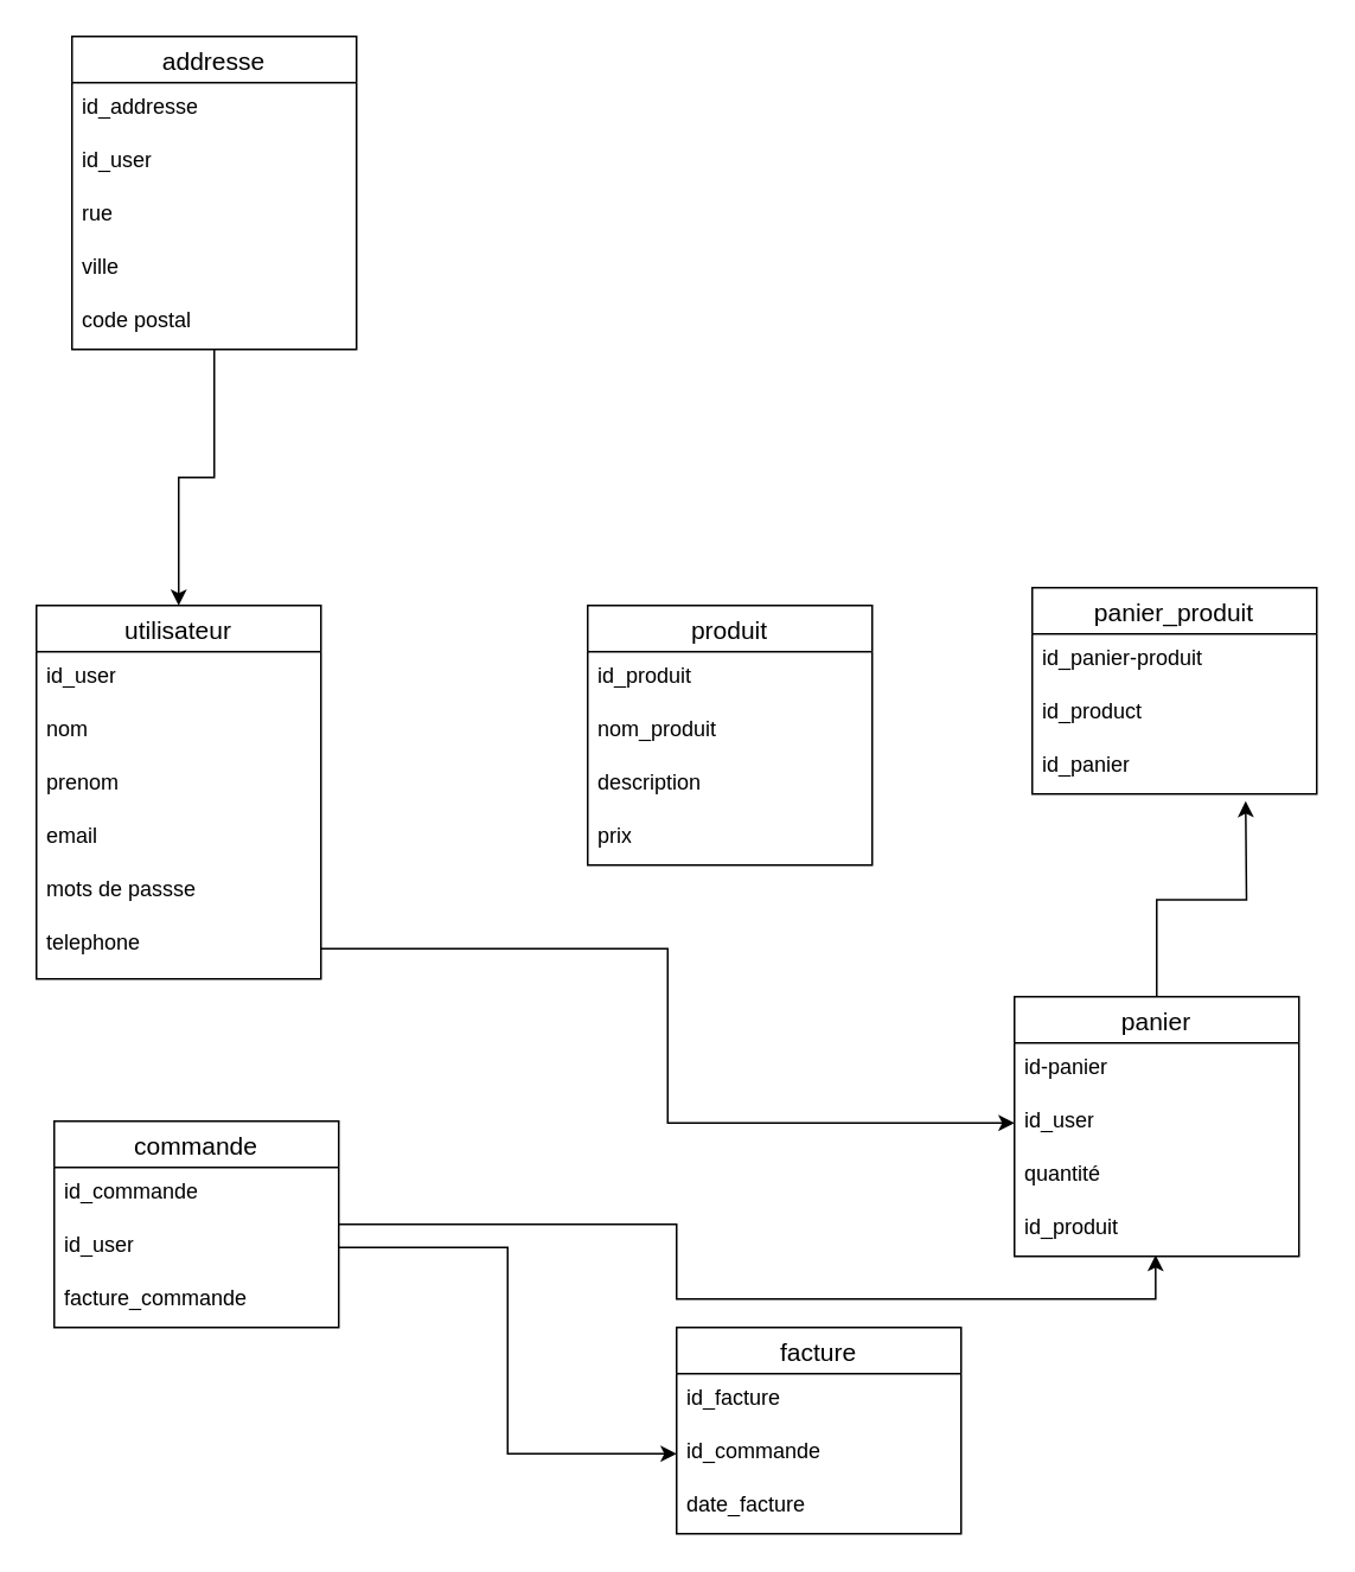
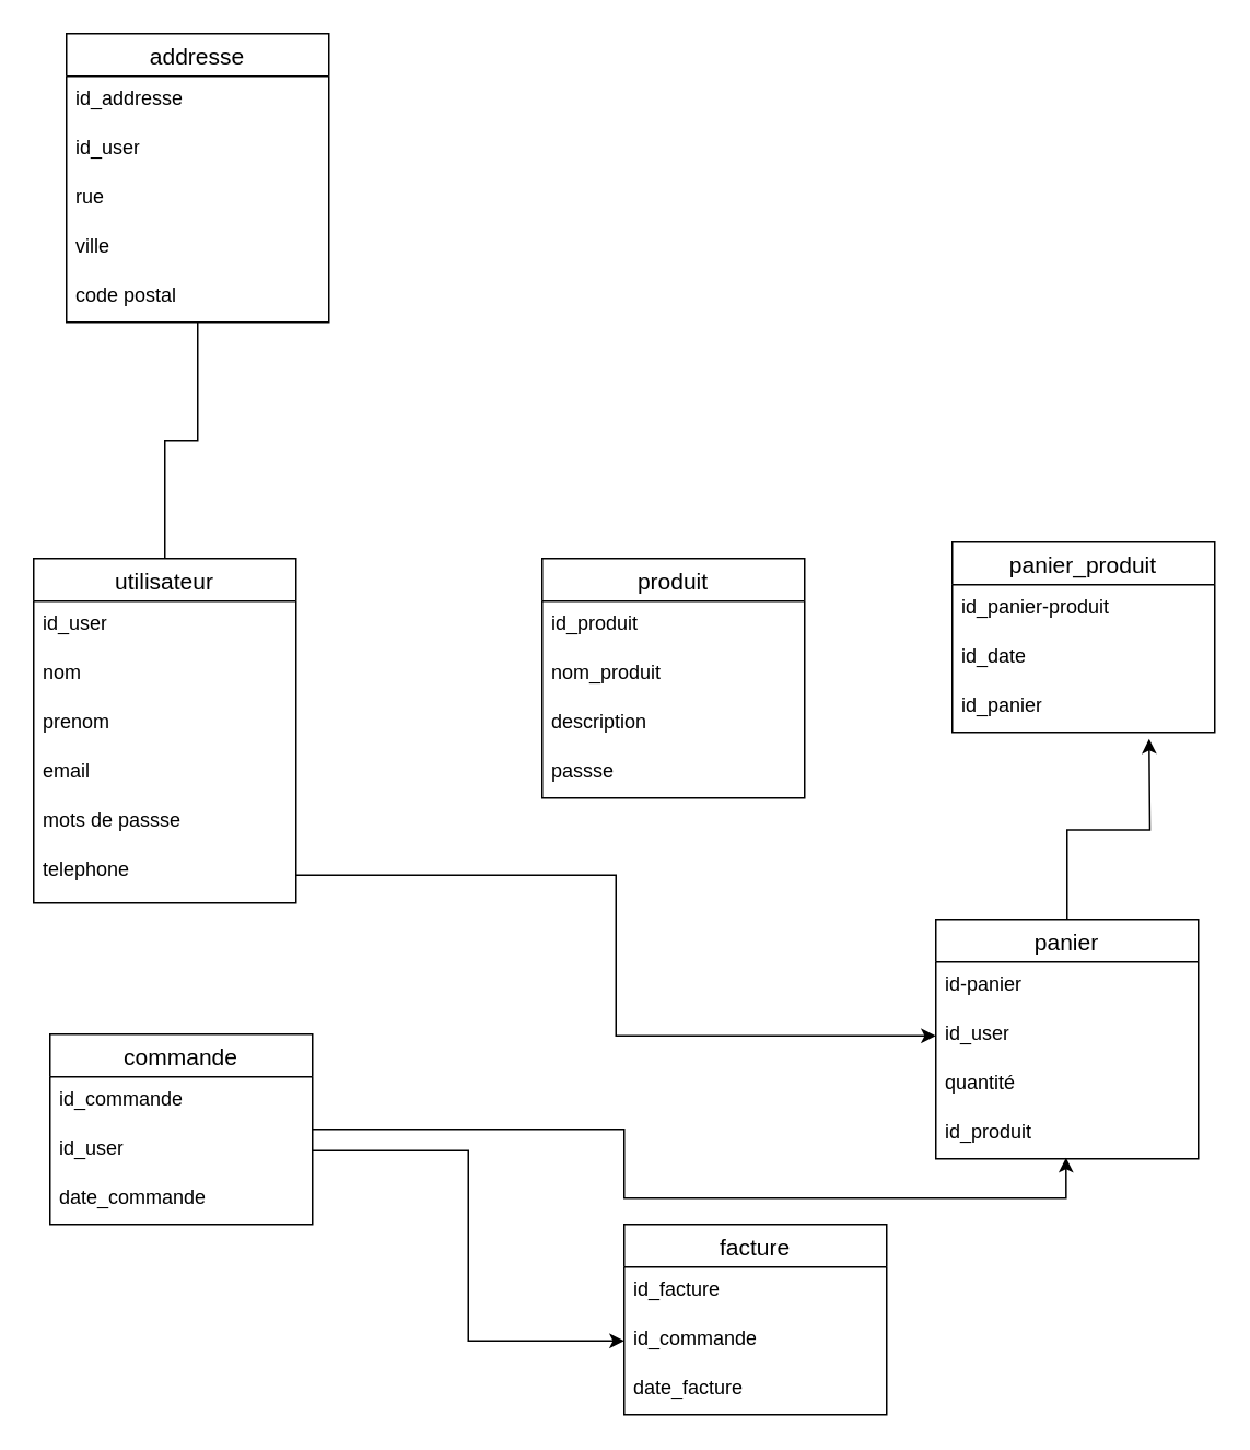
  <mxCell id="0" />
  <mxCell id="1" parent="0" />
  <mxCell id="2" value="utilisateur" style="swimlane;fontStyle=0;childLayout=stackLayout;horizontal=1;startSize=26;horizontalStack=0;resizeParent=1;resizeParentMax=0;resizeLast=0;collapsible=1;marginBottom=0;align=center;fontSize=14;" parent="1" vertex="1"><mxGeometry x="20" y="340" width="160" height="210" as="geometry" /></mxCell>
  <mxCell id="3" value="id_user" style="text;strokeColor=none;fillColor=none;spacingLeft=4;spacingRight=4;overflow=hidden;rotatable=0;points=[[0,0.5],[1,0.5]];portConstraint=eastwest;fontSize=12;whiteSpace=wrap;html=1;" parent="2" vertex="1"><mxGeometry y="26" width="160" height="30" as="geometry" /></mxCell>
  <mxCell id="4" value="nom" style="text;strokeColor=none;fillColor=none;spacingLeft=4;spacingRight=4;overflow=hidden;rotatable=0;points=[[0,0.5],[1,0.5]];portConstraint=eastwest;fontSize=12;whiteSpace=wrap;html=1;" parent="2" vertex="1"><mxGeometry y="56" width="160" height="30" as="geometry" /></mxCell>
  <mxCell id="5" value="prenom" style="text;strokeColor=none;fillColor=none;spacingLeft=4;spacingRight=4;overflow=hidden;rotatable=0;points=[[0,0.5],[1,0.5]];portConstraint=eastwest;fontSize=12;whiteSpace=wrap;html=1;" parent="2" vertex="1"><mxGeometry y="86" width="160" height="30" as="geometry" /></mxCell>
  <mxCell id="6" value="email" style="text;strokeColor=none;fillColor=none;spacingLeft=4;spacingRight=4;overflow=hidden;rotatable=0;points=[[0,0.5],[1,0.5]];portConstraint=eastwest;fontSize=12;whiteSpace=wrap;html=1;" parent="2" vertex="1"><mxGeometry y="116" width="160" height="30" as="geometry" /></mxCell>
  <mxCell id="7" value="mots de passse" style="text;strokeColor=none;fillColor=none;spacingLeft=4;spacingRight=4;overflow=hidden;rotatable=0;points=[[0,0.5],[1,0.5]];portConstraint=eastwest;fontSize=12;whiteSpace=wrap;html=1;" parent="2" vertex="1"><mxGeometry y="146" width="160" height="30" as="geometry" /></mxCell>
  <mxCell id="8" value="telephone" style="text;strokeColor=none;fillColor=none;spacingLeft=4;spacingRight=4;overflow=hidden;rotatable=0;points=[[0,0.5],[1,0.5]];portConstraint=eastwest;fontSize=12;whiteSpace=wrap;html=1;" parent="2" vertex="1"><mxGeometry y="176" width="160" height="34" as="geometry" /></mxCell>
  <mxCell id="9" value="produit" style="swimlane;fontStyle=0;childLayout=stackLayout;horizontal=1;startSize=26;horizontalStack=0;resizeParent=1;resizeParentMax=0;resizeLast=0;collapsible=1;marginBottom=0;align=center;fontSize=14;" parent="1" vertex="1"><mxGeometry x="330" y="340" width="160" height="146" as="geometry" /></mxCell>
  <mxCell id="10" value="id_produit" style="text;strokeColor=none;fillColor=none;spacingLeft=4;spacingRight=4;overflow=hidden;rotatable=0;points=[[0,0.5],[1,0.5]];portConstraint=eastwest;fontSize=12;whiteSpace=wrap;html=1;" parent="9" vertex="1"><mxGeometry y="26" width="160" height="30" as="geometry" /></mxCell>
  <mxCell id="11" value="nom_produit" style="text;strokeColor=none;fillColor=none;spacingLeft=4;spacingRight=4;overflow=hidden;rotatable=0;points=[[0,0.5],[1,0.5]];portConstraint=eastwest;fontSize=12;whiteSpace=wrap;html=1;" parent="9" vertex="1"><mxGeometry y="56" width="160" height="30" as="geometry" /></mxCell>
  <mxCell id="12" value="description" style="text;strokeColor=none;fillColor=none;spacingLeft=4;spacingRight=4;overflow=hidden;rotatable=0;points=[[0,0.5],[1,0.5]];portConstraint=eastwest;fontSize=12;whiteSpace=wrap;html=1;" parent="9" vertex="1"><mxGeometry y="86" width="160" height="30" as="geometry" /></mxCell>
- <mxCell id="13" value="prix" style="text;strokeColor=none;fillColor=none;spacingLeft=4;spacingRight=4;overflow=hidden;rotatable=0;points=[[0,0.5],[1,0.5]];portConstraint=eastwest;fontSize=12;whiteSpace=wrap;html=1;" parent="9" vertex="1"><mxGeometry y="116" width="160" height="30" as="geometry" /></mxCell>
+ <mxCell id="13" value="passse" style="text;strokeColor=none;fillColor=none;spacingLeft=4;spacingRight=4;overflow=hidden;rotatable=0;points=[[0,0.5],[1,0.5]];portConstraint=eastwest;fontSize=12;whiteSpace=wrap;html=1;" parent="9" vertex="1"><mxGeometry y="116" width="160" height="30" as="geometry" /></mxCell>
  <mxCell id="14" value="commande" style="swimlane;fontStyle=0;childLayout=stackLayout;horizontal=1;startSize=26;horizontalStack=0;resizeParent=1;resizeParentMax=0;resizeLast=0;collapsible=1;marginBottom=0;align=center;fontSize=14;" parent="1" vertex="1"><mxGeometry x="30" y="630" width="160" height="116" as="geometry" /></mxCell>
  <mxCell id="15" value="id_commande" style="text;strokeColor=none;fillColor=none;spacingLeft=4;spacingRight=4;overflow=hidden;rotatable=0;points=[[0,0.5],[1,0.5]];portConstraint=eastwest;fontSize=12;whiteSpace=wrap;html=1;" parent="14" vertex="1"><mxGeometry y="26" width="160" height="30" as="geometry" /></mxCell>
  <mxCell id="16" value="id_user" style="text;strokeColor=none;fillColor=none;spacingLeft=4;spacingRight=4;overflow=hidden;rotatable=0;points=[[0,0.5],[1,0.5]];portConstraint=eastwest;fontSize=12;whiteSpace=wrap;html=1;" parent="14" vertex="1"><mxGeometry y="56" width="160" height="30" as="geometry" /></mxCell>
- <mxCell id="17" value="facture_commande" style="text;strokeColor=none;fillColor=none;spacingLeft=4;spacingRight=4;overflow=hidden;rotatable=0;points=[[0,0.5],[1,0.5]];portConstraint=eastwest;fontSize=12;whiteSpace=wrap;html=1;" parent="14" vertex="1"><mxGeometry y="86" width="160" height="30" as="geometry" /></mxCell>
+ <mxCell id="17" value="date_commande" style="text;strokeColor=none;fillColor=none;spacingLeft=4;spacingRight=4;overflow=hidden;rotatable=0;points=[[0,0.5],[1,0.5]];portConstraint=eastwest;fontSize=12;whiteSpace=wrap;html=1;" parent="14" vertex="1"><mxGeometry y="86" width="160" height="30" as="geometry" /></mxCell>
  <mxCell id="18" value="facture" style="swimlane;fontStyle=0;childLayout=stackLayout;horizontal=1;startSize=26;horizontalStack=0;resizeParent=1;resizeParentMax=0;resizeLast=0;collapsible=1;marginBottom=0;align=center;fontSize=14;" parent="1" vertex="1"><mxGeometry x="380" y="746" width="160" height="116" as="geometry" /></mxCell>
  <mxCell id="19" value="id_facture" style="text;strokeColor=none;fillColor=none;spacingLeft=4;spacingRight=4;overflow=hidden;rotatable=0;points=[[0,0.5],[1,0.5]];portConstraint=eastwest;fontSize=12;whiteSpace=wrap;html=1;" parent="18" vertex="1"><mxGeometry y="26" width="160" height="30" as="geometry" /></mxCell>
  <mxCell id="20" value="id_commande" style="text;strokeColor=none;fillColor=none;spacingLeft=4;spacingRight=4;overflow=hidden;rotatable=0;points=[[0,0.5],[1,0.5]];portConstraint=eastwest;fontSize=12;whiteSpace=wrap;html=1;" parent="18" vertex="1"><mxGeometry y="56" width="160" height="30" as="geometry" /></mxCell>
  <mxCell id="21" value="date_facture" style="text;strokeColor=none;fillColor=none;spacingLeft=4;spacingRight=4;overflow=hidden;rotatable=0;points=[[0,0.5],[1,0.5]];portConstraint=eastwest;fontSize=12;whiteSpace=wrap;html=1;" parent="18" vertex="1"><mxGeometry y="86" width="160" height="30" as="geometry" /></mxCell>
  <mxCell id="22" style="edgeStyle=orthogonalEdgeStyle;rounded=0;orthogonalLoop=1;jettySize=auto;html=1;" parent="1" source="23" edge="1"><mxGeometry relative="1" as="geometry"><mxPoint x="700" y="450" as="targetPoint" /></mxGeometry></mxCell>
  <mxCell id="23" value="panier" style="swimlane;fontStyle=0;childLayout=stackLayout;horizontal=1;startSize=26;horizontalStack=0;resizeParent=1;resizeParentMax=0;resizeLast=0;collapsible=1;marginBottom=0;align=center;fontSize=14;" parent="1" vertex="1"><mxGeometry x="570" y="560" width="160" height="146" as="geometry" /></mxCell>
  <mxCell id="24" value="id-panier" style="text;strokeColor=none;fillColor=none;spacingLeft=4;spacingRight=4;overflow=hidden;rotatable=0;points=[[0,0.5],[1,0.5]];portConstraint=eastwest;fontSize=12;whiteSpace=wrap;html=1;" parent="23" vertex="1"><mxGeometry y="26" width="160" height="30" as="geometry" /></mxCell>
  <mxCell id="25" value="id_user" style="text;strokeColor=none;fillColor=none;spacingLeft=4;spacingRight=4;overflow=hidden;rotatable=0;points=[[0,0.5],[1,0.5]];portConstraint=eastwest;fontSize=12;whiteSpace=wrap;html=1;" parent="23" vertex="1"><mxGeometry y="56" width="160" height="30" as="geometry" /></mxCell>
  <mxCell id="26" value="quantité" style="text;strokeColor=none;fillColor=none;spacingLeft=4;spacingRight=4;overflow=hidden;rotatable=0;points=[[0,0.5],[1,0.5]];portConstraint=eastwest;fontSize=12;whiteSpace=wrap;html=1;" parent="23" vertex="1"><mxGeometry y="86" width="160" height="30" as="geometry" /></mxCell>
  <mxCell id="27" value="id_produit" style="text;strokeColor=none;fillColor=none;spacingLeft=4;spacingRight=4;overflow=hidden;rotatable=0;points=[[0,0.5],[1,0.5]];portConstraint=eastwest;fontSize=12;whiteSpace=wrap;html=1;" parent="23" vertex="1"><mxGeometry y="116" width="160" height="30" as="geometry" /></mxCell>
  <mxCell id="28" value="panier_produit" style="swimlane;fontStyle=0;childLayout=stackLayout;horizontal=1;startSize=26;horizontalStack=0;resizeParent=1;resizeParentMax=0;resizeLast=0;collapsible=1;marginBottom=0;align=center;fontSize=14;" parent="1" vertex="1"><mxGeometry x="580" y="330" width="160" height="116" as="geometry" /></mxCell>
  <mxCell id="29" value="id_panier-produit" style="text;strokeColor=none;fillColor=none;spacingLeft=4;spacingRight=4;overflow=hidden;rotatable=0;points=[[0,0.5],[1,0.5]];portConstraint=eastwest;fontSize=12;whiteSpace=wrap;html=1;" parent="28" vertex="1"><mxGeometry y="26" width="160" height="30" as="geometry" /></mxCell>
- <mxCell id="30" value="id_product" style="text;strokeColor=none;fillColor=none;spacingLeft=4;spacingRight=4;overflow=hidden;rotatable=0;points=[[0,0.5],[1,0.5]];portConstraint=eastwest;fontSize=12;whiteSpace=wrap;html=1;" parent="28" vertex="1"><mxGeometry y="56" width="160" height="30" as="geometry" /></mxCell>
+ <mxCell id="30" value="id_date" style="text;strokeColor=none;fillColor=none;spacingLeft=4;spacingRight=4;overflow=hidden;rotatable=0;points=[[0,0.5],[1,0.5]];portConstraint=eastwest;fontSize=12;whiteSpace=wrap;html=1;" parent="28" vertex="1"><mxGeometry y="56" width="160" height="30" as="geometry" /></mxCell>
  <mxCell id="31" value="id_panier" style="text;strokeColor=none;fillColor=none;spacingLeft=4;spacingRight=4;overflow=hidden;rotatable=0;points=[[0,0.5],[1,0.5]];portConstraint=eastwest;fontSize=12;whiteSpace=wrap;html=1;" parent="28" vertex="1"><mxGeometry y="86" width="160" height="30" as="geometry" /></mxCell>
- <mxCell id="32" style="edgeStyle=orthogonalEdgeStyle;rounded=0;orthogonalLoop=1;jettySize=auto;html=1;entryX=0.5;entryY=0;entryDx=0;entryDy=0;" parent="1" source="33" target="2" edge="1"><mxGeometry relative="1" as="geometry" /></mxCell>
+ <mxCell id="32" style="edgeStyle=orthogonalEdgeStyle;rounded=0;orthogonalLoop=1;jettySize=auto;html=1;entryX=0.5;entryY=0;entryDx=0;entryDy=0;endArrow=none;" parent="1" source="33" target="2" edge="1"><mxGeometry relative="1" as="geometry" /></mxCell>
  <mxCell id="33" value="addresse" style="swimlane;fontStyle=0;childLayout=stackLayout;horizontal=1;startSize=26;horizontalStack=0;resizeParent=1;resizeParentMax=0;resizeLast=0;collapsible=1;marginBottom=0;align=center;fontSize=14;" parent="1" vertex="1"><mxGeometry x="40" y="20" width="160" height="176" as="geometry" /></mxCell>
  <mxCell id="34" value="id_addresse" style="text;strokeColor=none;fillColor=none;spacingLeft=4;spacingRight=4;overflow=hidden;rotatable=0;points=[[0,0.5],[1,0.5]];portConstraint=eastwest;fontSize=12;whiteSpace=wrap;html=1;" parent="33" vertex="1"><mxGeometry y="26" width="160" height="30" as="geometry" /></mxCell>
  <mxCell id="35" value="id_user" style="text;strokeColor=none;fillColor=none;spacingLeft=4;spacingRight=4;overflow=hidden;rotatable=0;points=[[0,0.5],[1,0.5]];portConstraint=eastwest;fontSize=12;whiteSpace=wrap;html=1;" parent="33" vertex="1"><mxGeometry y="56" width="160" height="30" as="geometry" /></mxCell>
  <mxCell id="36" value="rue" style="text;strokeColor=none;fillColor=none;spacingLeft=4;spacingRight=4;overflow=hidden;rotatable=0;points=[[0,0.5],[1,0.5]];portConstraint=eastwest;fontSize=12;whiteSpace=wrap;html=1;" parent="33" vertex="1"><mxGeometry y="86" width="160" height="30" as="geometry" /></mxCell>
  <mxCell id="37" value="ville" style="text;strokeColor=none;fillColor=none;spacingLeft=4;spacingRight=4;overflow=hidden;rotatable=0;points=[[0,0.5],[1,0.5]];portConstraint=eastwest;fontSize=12;whiteSpace=wrap;html=1;" parent="33" vertex="1"><mxGeometry y="116" width="160" height="30" as="geometry" /></mxCell>
  <mxCell id="38" value="code postal" style="text;strokeColor=none;fillColor=none;spacingLeft=4;spacingRight=4;overflow=hidden;rotatable=0;points=[[0,0.5],[1,0.5]];portConstraint=eastwest;fontSize=12;whiteSpace=wrap;html=1;" parent="33" vertex="1"><mxGeometry y="146" width="160" height="30" as="geometry" /></mxCell>
  <mxCell id="39" style="edgeStyle=orthogonalEdgeStyle;rounded=0;orthogonalLoop=1;jettySize=auto;html=1;entryX=0.496;entryY=0.978;entryDx=0;entryDy=0;entryPerimeter=0;" parent="1" source="14" target="27" edge="1"><mxGeometry relative="1" as="geometry"><Array as="points"><mxPoint x="380" y="688" /><mxPoint x="380" y="730" /><mxPoint x="649" y="730" /></Array></mxGeometry></mxCell>
  <mxCell id="40" style="edgeStyle=orthogonalEdgeStyle;rounded=0;orthogonalLoop=1;jettySize=auto;html=1;entryX=0;entryY=0.5;entryDx=0;entryDy=0;" parent="1" source="16" target="20" edge="1"><mxGeometry relative="1" as="geometry"><mxPoint x="270" y="690" as="targetPoint" /></mxGeometry></mxCell>
  <mxCell id="41" style="edgeStyle=orthogonalEdgeStyle;rounded=0;orthogonalLoop=1;jettySize=auto;html=1;" parent="1" source="8" target="25" edge="1"><mxGeometry relative="1" as="geometry" /></mxCell>
